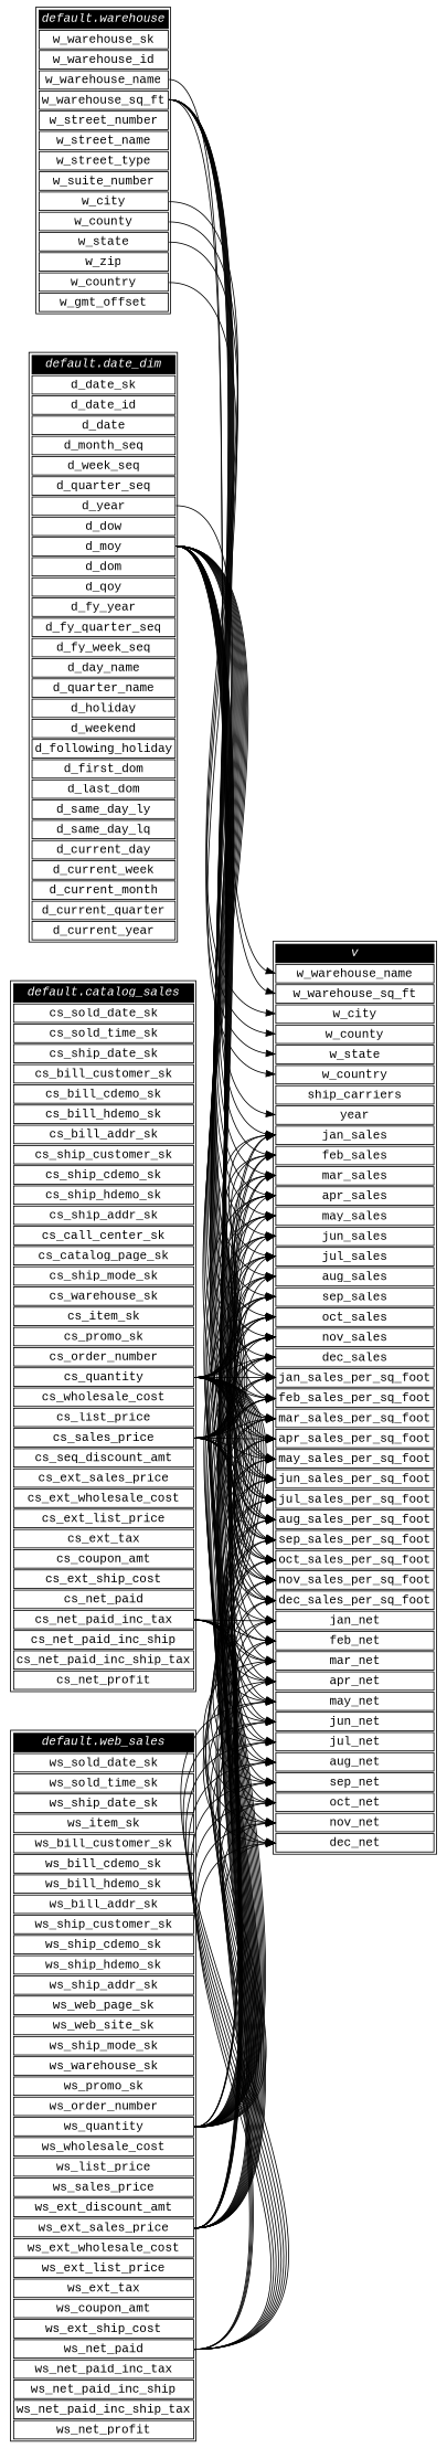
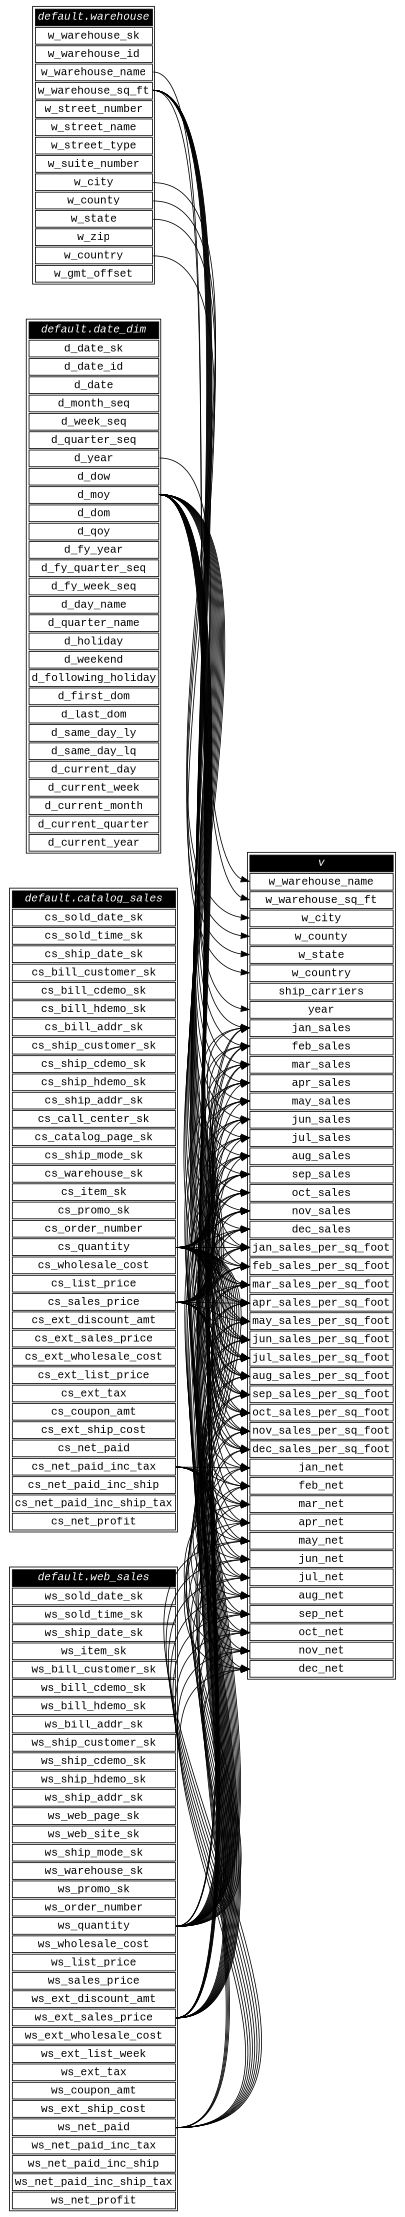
  digraph {
    fontname="Liberation Mono"
    nodesep=0.5
    rankdir=LR
    ranksep=1
    node [color=black fontname="Liberation Mono" shape=plaintext]
    edge [fontname="Liberation Mono" headport=20 tailport=18]
-   n1 [label=< <table>   <tr><td bgcolor="black" port="nodeName"><i><font color="white">default.catalog_sales</font></i></td></tr>   <tr><td port="0">cs_sold_date_sk</td></tr> <tr><td port="1">cs_sold_time_sk</td></tr> <tr><td port="2">cs_ship_date_sk</td></tr> <tr><td port="3">cs_bill_customer_sk</td></tr> <tr><td port="4">cs_bill_cdemo_sk</td></tr> <tr><td port="5">cs_bill_hdemo_sk</td></tr> <tr><td port="6">cs_bill_addr_sk</td></tr> <tr><td port="7">cs_ship_customer_sk</td></tr> <tr><td port="8">cs_ship_cdemo_sk</td></tr> <tr><td port="9">cs_ship_hdemo_sk</td></tr> <tr><td port="10">cs_ship_addr_sk</td></tr> <tr><td port="11">cs_call_center_sk</td></tr> <tr><td port="12">cs_catalog_page_sk</td></tr> <tr><td port="13">cs_ship_mode_sk</td></tr> <tr><td port="14">cs_warehouse_sk</td></tr> <tr><td port="15">cs_item_sk</td></tr> <tr><td port="16">cs_promo_sk</td></tr> <tr><td port="17">cs_order_number</td></tr> <tr><td port="18">cs_quantity</td></tr> <tr><td port="19">cs_wholesale_cost</td></tr> <tr><td port="20">cs_list_price</td></tr> <tr><td port="21">cs_sales_price</td></tr> <tr><td port="22">cs_seq_discount_amt</td></tr> <tr><td port="23">cs_ext_sales_price</td></tr> <tr><td port="24">cs_ext_wholesale_cost</td></tr> <tr><td port="25">cs_ext_list_price</td></tr> <tr><td port="26">cs_ext_tax</td></tr> <tr><td port="27">cs_coupon_amt</td></tr> <tr><td port="28">cs_ext_ship_cost</td></tr> <tr><td port="29">cs_net_paid</td></tr> <tr><td port="30">cs_net_paid_inc_tax</td></tr> <tr><td port="31">cs_net_paid_inc_ship</td></tr> <tr><td port="32">cs_net_paid_inc_ship_tax</td></tr> <tr><td port="33">cs_net_profit</td></tr> </table>>]
+   n1 [label=< <table>   <tr><td bgcolor="black" port="nodeName"><i><font color="white">default.catalog_sales</font></i></td></tr>   <tr><td port="0">cs_sold_date_sk</td></tr> <tr><td port="1">cs_sold_time_sk</td></tr> <tr><td port="2">cs_ship_date_sk</td></tr> <tr><td port="3">cs_bill_customer_sk</td></tr> <tr><td port="4">cs_bill_cdemo_sk</td></tr> <tr><td port="5">cs_bill_hdemo_sk</td></tr> <tr><td port="6">cs_bill_addr_sk</td></tr> <tr><td port="7">cs_ship_customer_sk</td></tr> <tr><td port="8">cs_ship_cdemo_sk</td></tr> <tr><td port="9">cs_ship_hdemo_sk</td></tr> <tr><td port="10">cs_ship_addr_sk</td></tr> <tr><td port="11">cs_call_center_sk</td></tr> <tr><td port="12">cs_catalog_page_sk</td></tr> <tr><td port="13">cs_ship_mode_sk</td></tr> <tr><td port="14">cs_warehouse_sk</td></tr> <tr><td port="15">cs_item_sk</td></tr> <tr><td port="16">cs_promo_sk</td></tr> <tr><td port="17">cs_order_number</td></tr> <tr><td port="18">cs_quantity</td></tr> <tr><td port="19">cs_wholesale_cost</td></tr> <tr><td port="20">cs_list_price</td></tr> <tr><td port="21">cs_sales_price</td></tr> <tr><td port="22">cs_ext_discount_amt</td></tr> <tr><td port="23">cs_ext_sales_price</td></tr> <tr><td port="24">cs_ext_wholesale_cost</td></tr> <tr><td port="25">cs_ext_list_price</td></tr> <tr><td port="26">cs_ext_tax</td></tr> <tr><td port="27">cs_coupon_amt</td></tr> <tr><td port="28">cs_ext_ship_cost</td></tr> <tr><td port="29">cs_net_paid</td></tr> <tr><td port="30">cs_net_paid_inc_tax</td></tr> <tr><td port="31">cs_net_paid_inc_ship</td></tr> <tr><td port="32">cs_net_paid_inc_ship_tax</td></tr> <tr><td port="33">cs_net_profit</td></tr> </table>>]
    n2 [label=< <table>   <tr><td bgcolor="black" port="nodeName"><i><font color="white">v</font></i></td></tr>   <tr><td port="0">w_warehouse_name</td></tr> <tr><td port="1">w_warehouse_sq_ft</td></tr> <tr><td port="2">w_city</td></tr> <tr><td port="3">w_county</td></tr> <tr><td port="4">w_state</td></tr> <tr><td port="5">w_country</td></tr> <tr><td port="6">ship_carriers</td></tr> <tr><td port="7">year</td></tr> <tr><td port="8">jan_sales</td></tr> <tr><td port="9">feb_sales</td></tr> <tr><td port="10">mar_sales</td></tr> <tr><td port="11">apr_sales</td></tr> <tr><td port="12">may_sales</td></tr> <tr><td port="13">jun_sales</td></tr> <tr><td port="14">jul_sales</td></tr> <tr><td port="15">aug_sales</td></tr> <tr><td port="16">sep_sales</td></tr> <tr><td port="17">oct_sales</td></tr> <tr><td port="18">nov_sales</td></tr> <tr><td port="19">dec_sales</td></tr> <tr><td port="20">jan_sales_per_sq_foot</td></tr> <tr><td port="21">feb_sales_per_sq_foot</td></tr> <tr><td port="22">mar_sales_per_sq_foot</td></tr> <tr><td port="23">apr_sales_per_sq_foot</td></tr> <tr><td port="24">may_sales_per_sq_foot</td></tr> <tr><td port="25">jun_sales_per_sq_foot</td></tr> <tr><td port="26">jul_sales_per_sq_foot</td></tr> <tr><td port="27">aug_sales_per_sq_foot</td></tr> <tr><td port="28">sep_sales_per_sq_foot</td></tr> <tr><td port="29">oct_sales_per_sq_foot</td></tr> <tr><td port="30">nov_sales_per_sq_foot</td></tr> <tr><td port="31">dec_sales_per_sq_foot</td></tr> <tr><td port="32">jan_net</td></tr> <tr><td port="33">feb_net</td></tr> <tr><td port="34">mar_net</td></tr> <tr><td port="35">apr_net</td></tr> <tr><td port="36">may_net</td></tr> <tr><td port="37">jun_net</td></tr> <tr><td port="38">jul_net</td></tr> <tr><td port="39">aug_net</td></tr> <tr><td port="40">sep_net</td></tr> <tr><td port="41">oct_net</td></tr> <tr><td port="42">nov_net</td></tr> <tr><td port="43">dec_net</td></tr> </table>>]
    n3 [label=< <table>   <tr><td bgcolor="black" port="nodeName"><i><font color="white">default.date_dim</font></i></td></tr>   <tr><td port="0">d_date_sk</td></tr> <tr><td port="1">d_date_id</td></tr> <tr><td port="2">d_date</td></tr> <tr><td port="3">d_month_seq</td></tr> <tr><td port="4">d_week_seq</td></tr> <tr><td port="5">d_quarter_seq</td></tr> <tr><td port="6">d_year</td></tr> <tr><td port="7">d_dow</td></tr> <tr><td port="8">d_moy</td></tr> <tr><td port="9">d_dom</td></tr> <tr><td port="10">d_qoy</td></tr> <tr><td port="11">d_fy_year</td></tr> <tr><td port="12">d_fy_quarter_seq</td></tr> <tr><td port="13">d_fy_week_seq</td></tr> <tr><td port="14">d_day_name</td></tr> <tr><td port="15">d_quarter_name</td></tr> <tr><td port="16">d_holiday</td></tr> <tr><td port="17">d_weekend</td></tr> <tr><td port="18">d_following_holiday</td></tr> <tr><td port="19">d_first_dom</td></tr> <tr><td port="20">d_last_dom</td></tr> <tr><td port="21">d_same_day_ly</td></tr> <tr><td port="22">d_same_day_lq</td></tr> <tr><td port="23">d_current_day</td></tr> <tr><td port="24">d_current_week</td></tr> <tr><td port="25">d_current_month</td></tr> <tr><td port="26">d_current_quarter</td></tr> <tr><td port="27">d_current_year</td></tr> </table>>]
    n4 [label=< <table>   <tr><td bgcolor="black" port="nodeName"><i><font color="white">default.warehouse</font></i></td></tr>   <tr><td port="0">w_warehouse_sk</td></tr> <tr><td port="1">w_warehouse_id</td></tr> <tr><td port="2">w_warehouse_name</td></tr> <tr><td port="3">w_warehouse_sq_ft</td></tr> <tr><td port="4">w_street_number</td></tr> <tr><td port="5">w_street_name</td></tr> <tr><td port="6">w_street_type</td></tr> <tr><td port="7">w_suite_number</td></tr> <tr><td port="8">w_city</td></tr> <tr><td port="9">w_county</td></tr> <tr><td port="10">w_state</td></tr> <tr><td port="11">w_zip</td></tr> <tr><td port="12">w_country</td></tr> <tr><td port="13">w_gmt_offset</td></tr> </table>>]
-   n5 [label=< <table>   <tr><td bgcolor="black" port="nodeName"><i><font color="white">default.web_sales</font></i></td></tr>   <tr><td port="0">ws_sold_date_sk</td></tr> <tr><td port="1">ws_sold_time_sk</td></tr> <tr><td port="2">ws_ship_date_sk</td></tr> <tr><td port="3">ws_item_sk</td></tr> <tr><td port="4">ws_bill_customer_sk</td></tr> <tr><td port="5">ws_bill_cdemo_sk</td></tr> <tr><td port="6">ws_bill_hdemo_sk</td></tr> <tr><td port="7">ws_bill_addr_sk</td></tr> <tr><td port="8">ws_ship_customer_sk</td></tr> <tr><td port="9">ws_ship_cdemo_sk</td></tr> <tr><td port="10">ws_ship_hdemo_sk</td></tr> <tr><td port="11">ws_ship_addr_sk</td></tr> <tr><td port="12">ws_web_page_sk</td></tr> <tr><td port="13">ws_web_site_sk</td></tr> <tr><td port="14">ws_ship_mode_sk</td></tr> <tr><td port="15">ws_warehouse_sk</td></tr> <tr><td port="16">ws_promo_sk</td></tr> <tr><td port="17">ws_order_number</td></tr> <tr><td port="18">ws_quantity</td></tr> <tr><td port="19">ws_wholesale_cost</td></tr> <tr><td port="20">ws_list_price</td></tr> <tr><td port="21">ws_sales_price</td></tr> <tr><td port="22">ws_ext_discount_amt</td></tr> <tr><td port="23">ws_ext_sales_price</td></tr> <tr><td port="24">ws_ext_wholesale_cost</td></tr> <tr><td port="25">ws_ext_list_price</td></tr> <tr><td port="26">ws_ext_tax</td></tr> <tr><td port="27">ws_coupon_amt</td></tr> <tr><td port="28">ws_ext_ship_cost</td></tr> <tr><td port="29">ws_net_paid</td></tr> <tr><td port="30">ws_net_paid_inc_tax</td></tr> <tr><td port="31">ws_net_paid_inc_ship</td></tr> <tr><td port="32">ws_net_paid_inc_ship_tax</td></tr> <tr><td port="33">ws_net_profit</td></tr> </table>>]
+   n5 [label=< <table>   <tr><td bgcolor="black" port="nodeName"><i><font color="white">default.web_sales</font></i></td></tr>   <tr><td port="0">ws_sold_date_sk</td></tr> <tr><td port="1">ws_sold_time_sk</td></tr> <tr><td port="2">ws_ship_date_sk</td></tr> <tr><td port="3">ws_item_sk</td></tr> <tr><td port="4">ws_bill_customer_sk</td></tr> <tr><td port="5">ws_bill_cdemo_sk</td></tr> <tr><td port="6">ws_bill_hdemo_sk</td></tr> <tr><td port="7">ws_bill_addr_sk</td></tr> <tr><td port="8">ws_ship_customer_sk</td></tr> <tr><td port="9">ws_ship_cdemo_sk</td></tr> <tr><td port="10">ws_ship_hdemo_sk</td></tr> <tr><td port="11">ws_ship_addr_sk</td></tr> <tr><td port="12">ws_web_page_sk</td></tr> <tr><td port="13">ws_web_site_sk</td></tr> <tr><td port="14">ws_ship_mode_sk</td></tr> <tr><td port="15">ws_warehouse_sk</td></tr> <tr><td port="16">ws_promo_sk</td></tr> <tr><td port="17">ws_order_number</td></tr> <tr><td port="18">ws_quantity</td></tr> <tr><td port="19">ws_wholesale_cost</td></tr> <tr><td port="20">ws_list_price</td></tr> <tr><td port="21">ws_sales_price</td></tr> <tr><td port="22">ws_ext_discount_amt</td></tr> <tr><td port="23">ws_ext_sales_price</td></tr> <tr><td port="24">ws_ext_wholesale_cost</td></tr> <tr><td port="25">ws_ext_list_week</td></tr> <tr><td port="26">ws_ext_tax</td></tr> <tr><td port="27">ws_coupon_amt</td></tr> <tr><td port="28">ws_ext_ship_cost</td></tr> <tr><td port="29">ws_net_paid</td></tr> <tr><td port="30">ws_net_paid_inc_tax</td></tr> <tr><td port="31">ws_net_paid_inc_ship</td></tr> <tr><td port="32">ws_net_paid_inc_ship_tax</td></tr> <tr><td port="33">ws_net_profit</td></tr> </table>>]
    n1 -> n2 [headport=10]
    n1 -> n2 [headport=11]
    n1 -> n2 [headport=12]
    n1 -> n2 [headport=13]
    n1 -> n2 [headport=14]
    n1 -> n2 [headport=15]
    n1 -> n2 [headport=16]
    n1 -> n2 [headport=17]
    n1 -> n2 [headport=18]
    n1 -> n2 [headport=19]
    n1 -> n2
    n1 -> n2 [headport=21]
    n1 -> n2 [headport=22]
    n1 -> n2 [headport=23]
    n1 -> n2 [headport=24]
    n1 -> n2 [headport=25]
    n1 -> n2 [headport=26]
    n1 -> n2 [headport=27]
    n1 -> n2 [headport=28]
    n1 -> n2 [headport=29]
    n1 -> n2 [headport=30]
    n1 -> n2 [headport=31]
    n1 -> n2 [headport=32]
    n1 -> n2 [headport=33]
    n1 -> n2 [headport=34]
    n1 -> n2 [headport=35]
    n1 -> n2 [headport=36]
    n1 -> n2 [headport=37]
    n1 -> n2 [headport=38]
    n1 -> n2 [headport=39]
    n1 -> n2 [headport=40]
    n1 -> n2 [headport=41]
    n1 -> n2 [headport=42]
    n1 -> n2 [headport=43]
    n1 -> n2 [headport=8]
    n1 -> n2 [headport=9]
    n1 -> n2 [headport=10 tailport=21]
    n1 -> n2 [headport=11 tailport=21]
    n1 -> n2 [headport=12 tailport=21]
    n1 -> n2 [headport=13 tailport=21]
    n1 -> n2 [headport=14 tailport=21]
    n1 -> n2 [headport=15 tailport=21]
    n1 -> n2 [headport=16 tailport=21]
    n1 -> n2 [headport=17 tailport=21]
    n1 -> n2 [headport=18 tailport=21]
    n1 -> n2 [headport=19 tailport=21]
    n1 -> n2 [tailport=21]
    n1 -> n2 [headport=21 tailport=21]
    n1 -> n2 [headport=22 tailport=21]
    n1 -> n2 [headport=23 tailport=21]
    n1 -> n2 [headport=24 tailport=21]
    n1 -> n2 [headport=25 tailport=21]
    n1 -> n2 [headport=26 tailport=21]
    n1 -> n2 [headport=27 tailport=21]
    n1 -> n2 [headport=28 tailport=21]
    n1 -> n2 [headport=29 tailport=21]
    n1 -> n2 [headport=30 tailport=21]
    n1 -> n2 [headport=31 tailport=21]
    n1 -> n2 [headport=8 tailport=21]
    n1 -> n2 [headport=9 tailport=21]
    n1 -> n2 [headport=32 tailport=30]
    n1 -> n2 [headport=33 tailport=30]
    n1 -> n2 [headport=34 tailport=30]
    n1 -> n2 [headport=35 tailport=30]
    n1 -> n2 [headport=36 tailport=30]
    n1 -> n2 [headport=37 tailport=30]
    n1 -> n2 [headport=38 tailport=30]
    n1 -> n2 [headport=39 tailport=30]
    n1 -> n2 [headport=40 tailport=30]
    n1 -> n2 [headport=41 tailport=30]
    n1 -> n2 [headport=42 tailport=30]
    n1 -> n2 [headport=43 tailport=30]
    n3 -> n2 [headport=7 tailport=6]
    n3 -> n2 [headport=10 tailport=8]
    n3 -> n2 [headport=11 tailport=8]
    n3 -> n2 [headport=12 tailport=8]
    n3 -> n2 [headport=13 tailport=8]
    n3 -> n2 [headport=14 tailport=8]
    n3 -> n2 [headport=15 tailport=8]
    n3 -> n2 [headport=16 tailport=8]
    n3 -> n2 [headport=17 tailport=8]
    n3 -> n2 [headport=18 tailport=8]
    n3 -> n2 [headport=19 tailport=8]
    n3 -> n2 [tailport=8]
    n3 -> n2 [headport=21 tailport=8]
    n3 -> n2 [headport=22 tailport=8]
    n3 -> n2 [headport=23 tailport=8]
    n3 -> n2 [headport=24 tailport=8]
    n3 -> n2 [headport=25 tailport=8]
    n3 -> n2 [headport=26 tailport=8]
    n3 -> n2 [headport=27 tailport=8]
    n3 -> n2 [headport=28 tailport=8]
    n3 -> n2 [headport=29 tailport=8]
    n3 -> n2 [headport=30 tailport=8]
    n3 -> n2 [headport=31 tailport=8]
    n3 -> n2 [headport=32 tailport=8]
    n3 -> n2 [headport=33 tailport=8]
    n3 -> n2 [headport=34 tailport=8]
    n3 -> n2 [headport=35 tailport=8]
    n3 -> n2 [headport=36 tailport=8]
    n3 -> n2 [headport=37 tailport=8]
    n3 -> n2 [headport=38 tailport=8]
    n3 -> n2 [headport=39 tailport=8]
    n3 -> n2 [headport=40 tailport=8]
    n3 -> n2 [headport=41 tailport=8]
    n3 -> n2 [headport=42 tailport=8]
    n3 -> n2 [headport=43 tailport=8]
    n3 -> n2 [headport=8 tailport=8]
    n3 -> n2 [headport=9 tailport=8]
    n4 -> n2 [headport=4 tailport=10]
    n4 -> n2 [headport=5 tailport=12]
    n4 -> n2 [headport=0 tailport=2]
    n4 -> n2 [headport=1 tailport=3]
    n4 -> n2 [tailport=3]
    n4 -> n2 [headport=21 tailport=3]
    n4 -> n2 [headport=22 tailport=3]
    n4 -> n2 [headport=23 tailport=3]
    n4 -> n2 [headport=24 tailport=3]
    n4 -> n2 [headport=25 tailport=3]
    n4 -> n2 [headport=26 tailport=3]
    n4 -> n2 [headport=27 tailport=3]
    n4 -> n2 [headport=28 tailport=3]
    n4 -> n2 [headport=29 tailport=3]
    n4 -> n2 [headport=30 tailport=3]
    n4 -> n2 [headport=31 tailport=3]
    n4 -> n2 [headport=2 tailport=8]
    n4 -> n2 [headport=3 tailport=9]
    n5 -> n2 [headport=10]
    n5 -> n2 [headport=11]
    n5 -> n2 [headport=12]
    n5 -> n2 [headport=13]
    n5 -> n2 [headport=14]
    n5 -> n2 [headport=15]
    n5 -> n2 [headport=16]
    n5 -> n2 [headport=17]
    n5 -> n2 [headport=18]
    n5 -> n2 [headport=19]
    n5 -> n2
    n5 -> n2 [headport=21]
    n5 -> n2 [headport=22]
    n5 -> n2 [headport=23]
    n5 -> n2 [headport=24]
    n5 -> n2 [headport=25]
    n5 -> n2 [headport=26]
    n5 -> n2 [headport=27]
    n5 -> n2 [headport=28]
    n5 -> n2 [headport=29]
    n5 -> n2 [headport=30]
    n5 -> n2 [headport=31]
    n5 -> n2 [headport=32]
    n5 -> n2 [headport=33]
    n5 -> n2 [headport=34]
    n5 -> n2 [headport=35]
    n5 -> n2 [headport=36]
    n5 -> n2 [headport=37]
    n5 -> n2 [headport=38]
    n5 -> n2 [headport=39]
    n5 -> n2 [headport=40]
    n5 -> n2 [headport=41]
    n5 -> n2 [headport=42]
    n5 -> n2 [headport=43]
    n5 -> n2 [headport=8]
    n5 -> n2 [headport=9]
    n5 -> n2 [headport=10 tailport=23]
    n5 -> n2 [headport=11 tailport=23]
    n5 -> n2 [headport=12 tailport=23]
    n5 -> n2 [headport=13 tailport=23]
    n5 -> n2 [headport=14 tailport=23]
    n5 -> n2 [headport=15 tailport=23]
    n5 -> n2 [headport=16 tailport=23]
    n5 -> n2 [headport=17 tailport=23]
    n5 -> n2 [headport=18 tailport=23]
    n5 -> n2 [headport=19 tailport=23]
    n5 -> n2 [tailport=23]
    n5 -> n2 [headport=21 tailport=23]
    n5 -> n2 [headport=22 tailport=23]
    n5 -> n2 [headport=23 tailport=23]
    n5 -> n2 [headport=24 tailport=23]
    n5 -> n2 [headport=25 tailport=23]
    n5 -> n2 [headport=26 tailport=23]
    n5 -> n2 [headport=27 tailport=23]
    n5 -> n2 [headport=28 tailport=23]
    n5 -> n2 [headport=29 tailport=23]
    n5 -> n2 [headport=30 tailport=23]
    n5 -> n2 [headport=31 tailport=23]
    n5 -> n2 [headport=8 tailport=23]
    n5 -> n2 [headport=9 tailport=23]
    n5 -> n2 [headport=32 tailport=29]
    n5 -> n2 [headport=33 tailport=29]
    n5 -> n2 [headport=34 tailport=29]
    n5 -> n2 [headport=35 tailport=29]
    n5 -> n2 [headport=36 tailport=29]
    n5 -> n2 [headport=37 tailport=29]
    n5 -> n2 [headport=38 tailport=29]
    n5 -> n2 [headport=39 tailport=29]
    n5 -> n2 [headport=40 tailport=29]
    n5 -> n2 [headport=41 tailport=29]
    n5 -> n2 [headport=42 tailport=29]
    n5 -> n2 [headport=43 tailport=29]
  }
